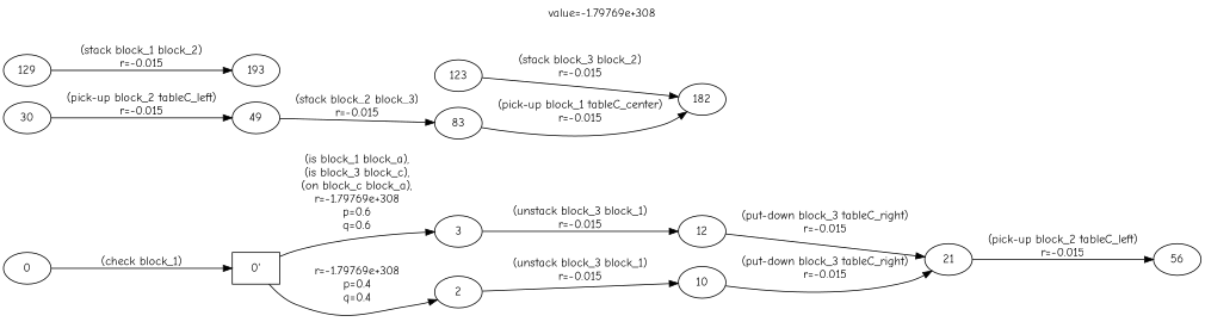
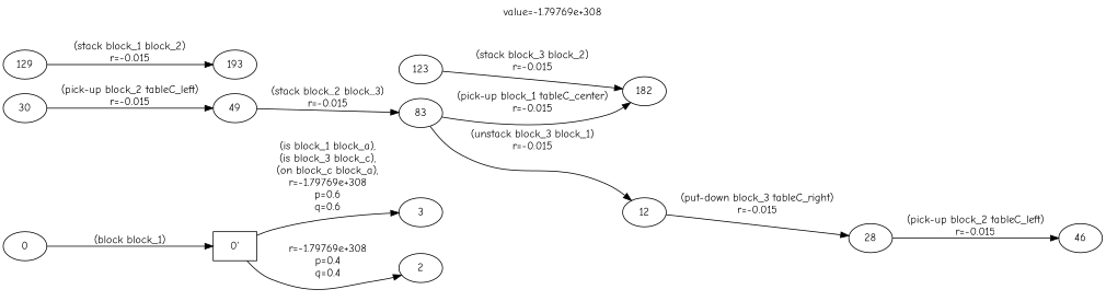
  digraph {
    fontname="Comic Neue"
    label="value=-1.79769e+308"
    labelloc=top
    rankdir=LR
    node [fontname="Comic Neue"]
    edge [fontname="Comic Neue"]
    "0'" [shape=box]
    2
    3
-   10
    12
    0
-   28 [label=21]
-   46 [label=56]
+   28
+   46
    123
    182
    30
    49
    83
    129
    193
    "0'" -> 2 [label="\nr=-1.79769e+308\np=0.4\nq=0.4"]
    "0'" -> 3 [label="\n(is block_1 block_a),\n(is block_3 block_c),\n(on block_c block_a),\nr=-1.79769e+308\np=0.6\nq=0.6"]
-   2 -> 10 [label="(unstack block_3 block_1)\nr=-0.015"]
-   3 -> 12 [label="(unstack block_3 block_1)\nr=-0.015"]
-   10 -> 28 [label="(put-down block_3 tableC_right)\nr=-0.015"]
+   83 -> 12 [label="(unstack block_3 block_1)\nr=-0.015"]
    12 -> 28 [label="(put-down block_3 tableC_right)\nr=-0.015"]
-   0 -> "0'" [label="(check block_1)"]
+   0 -> "0'" [label="(block block_1)"]
    28 -> 46 [label="(pick-up block_2 tableC_left)\nr=-0.015"]
    123 -> 182 [label="(stack block_3 block_2)\nr=-0.015"]
    30 -> 49 [label="(pick-up block_2 tableC_left)\nr=-0.015"]
    49 -> 83 [label="(stack block_2 block_3)\nr=-0.015"]
    83 -> 182 [label="(pick-up block_1 tableC_center)\nr=-0.015"]
    129 -> 193 [label="(stack block_1 block_2)\nr=-0.015"]
  }
